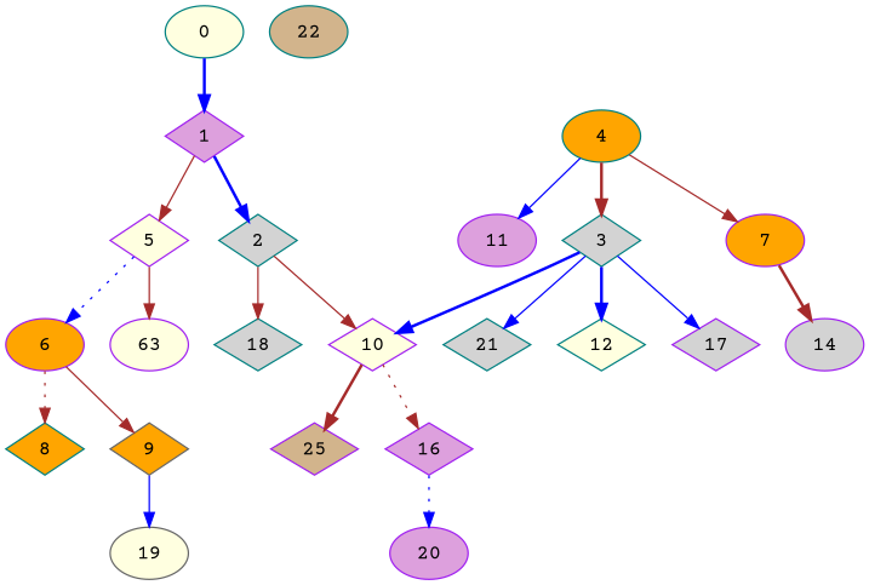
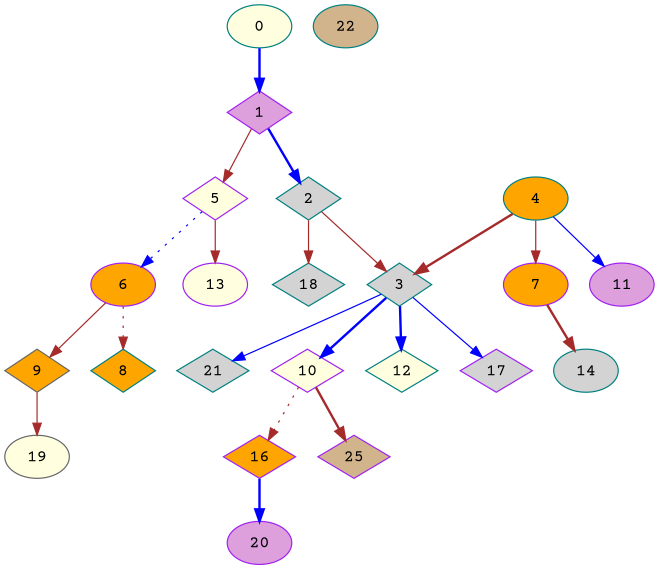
  digraph {
    fontname="Courier Prime"
    node [color=purple fillcolor=lightyellow fontname="Courier Prime" shape=diamond style=filled]
    edge [color=brown fontname="Courier Prime" style=solid]
    0 [color=teal shape=ellipse]
    1 [fillcolor=plum]
    2 [color=teal fillcolor=lightgrey]
    5
    3 [color=teal fillcolor=lightgrey]
    18 [color=teal fillcolor=lightgrey]
    6 [fillcolor=orange shape=ellipse]
-   13 [shape=ellipse label=63]
+   13 [shape=ellipse]
    10
    12 [color=teal]
    17 [fillcolor=lightgrey]
    21 [color=teal fillcolor=lightgrey]
    8 [color=teal fillcolor=orange]
    9 [color=gray40 fillcolor=orange]
    4 [color=teal fillcolor=orange shape=ellipse]
    7 [fillcolor=orange shape=ellipse]
    11 [fillcolor=plum shape=ellipse]
    n18 [fillcolor=tan label=25]
-   16 [fillcolor=plum]
-   14 [fillcolor=lightgrey shape=ellipse]
+   16 [fillcolor=orange]
+   14 [color=teal fillcolor=lightgrey shape=ellipse]
    19 [color=gray40 shape=ellipse]
    20 [fillcolor=plum shape=ellipse]
    22 [color=teal fillcolor=tan shape=ellipse]
    0 -> 1 [color=blue style=bold]
    1 -> 2 [color=blue style=bold]
    1 -> 5
-   2 -> 10
+   2 -> 3
    2 -> 18
    5 -> 6 [color=blue style=dotted]
    5 -> 13
    3 -> 10 [color=blue style=bold]
    3 -> 12 [color=blue style=bold]
    3 -> 17 [color=blue]
    3 -> 21 [color=blue]
    6 -> 8 [style=dotted]
    6 -> 9
    10 -> n18 [style=bold]
    10 -> 16 [style=dotted]
-   9 -> 19 [color=blue]
+   9 -> 19
    4 -> 3 [style=bold]
    4 -> 7
    4 -> 11 [color=blue]
    7 -> 14 [style=bold]
-   16 -> 20 [color=blue style=dotted]
+   16 -> 20 [color=blue style=bold]
  }
